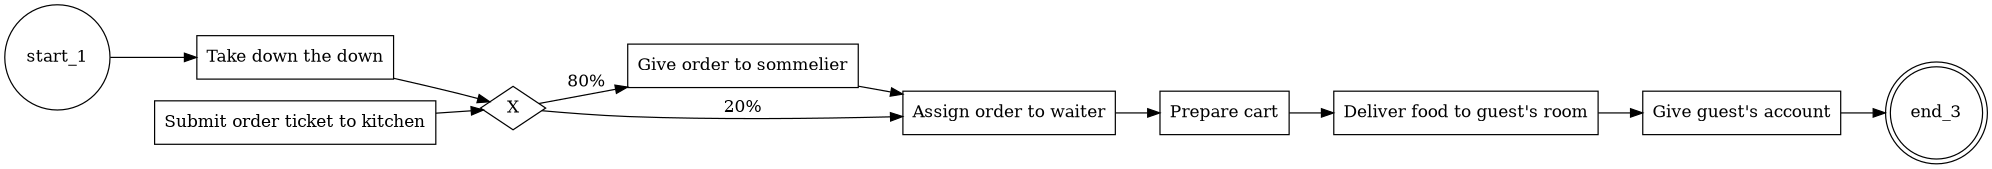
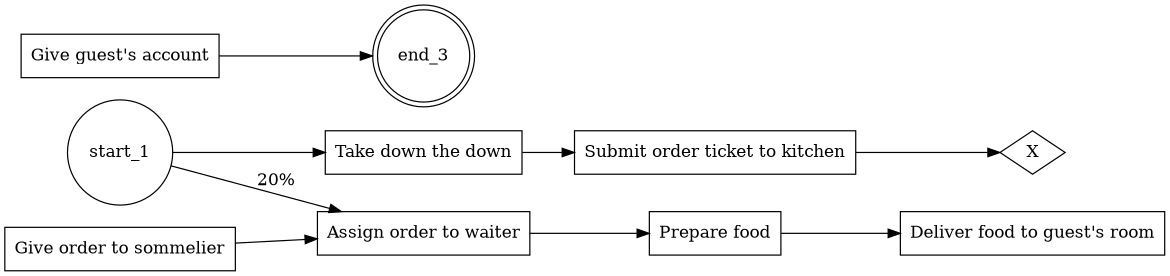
  digraph {
    rankdir=LR
    node [shape=rectangle]
    start_1 [shape=circle]
    n2 [label="Take down the down"]
    n3 [label="Submit order ticket to kitchen"]
    n4 [label=X shape=diamond]
    n5 [label="Give order to sommelier"]
    n6 [label="Assign order to waiter"]
-   n7 [label="Prepare cart"]
+   n7 [label="Prepare food"]
    n8 [label="Deliver food to guest's room"]
    n9 [label="Give guest's account"]
    n10 [label=end_3 shape=doublecircle]
    start_1 -> n2
-   n2 -> n4
+   n2 -> n3
    n3 -> n4
-   n4 -> n5 [label="80%"]
-   n4 -> n6 [label="20%"]
+   start_1 -> n6 [label="20%"]
    n5 -> n6
    n6 -> n7
    n7 -> n8
-   n8 -> n9
    n9 -> n10
  }
